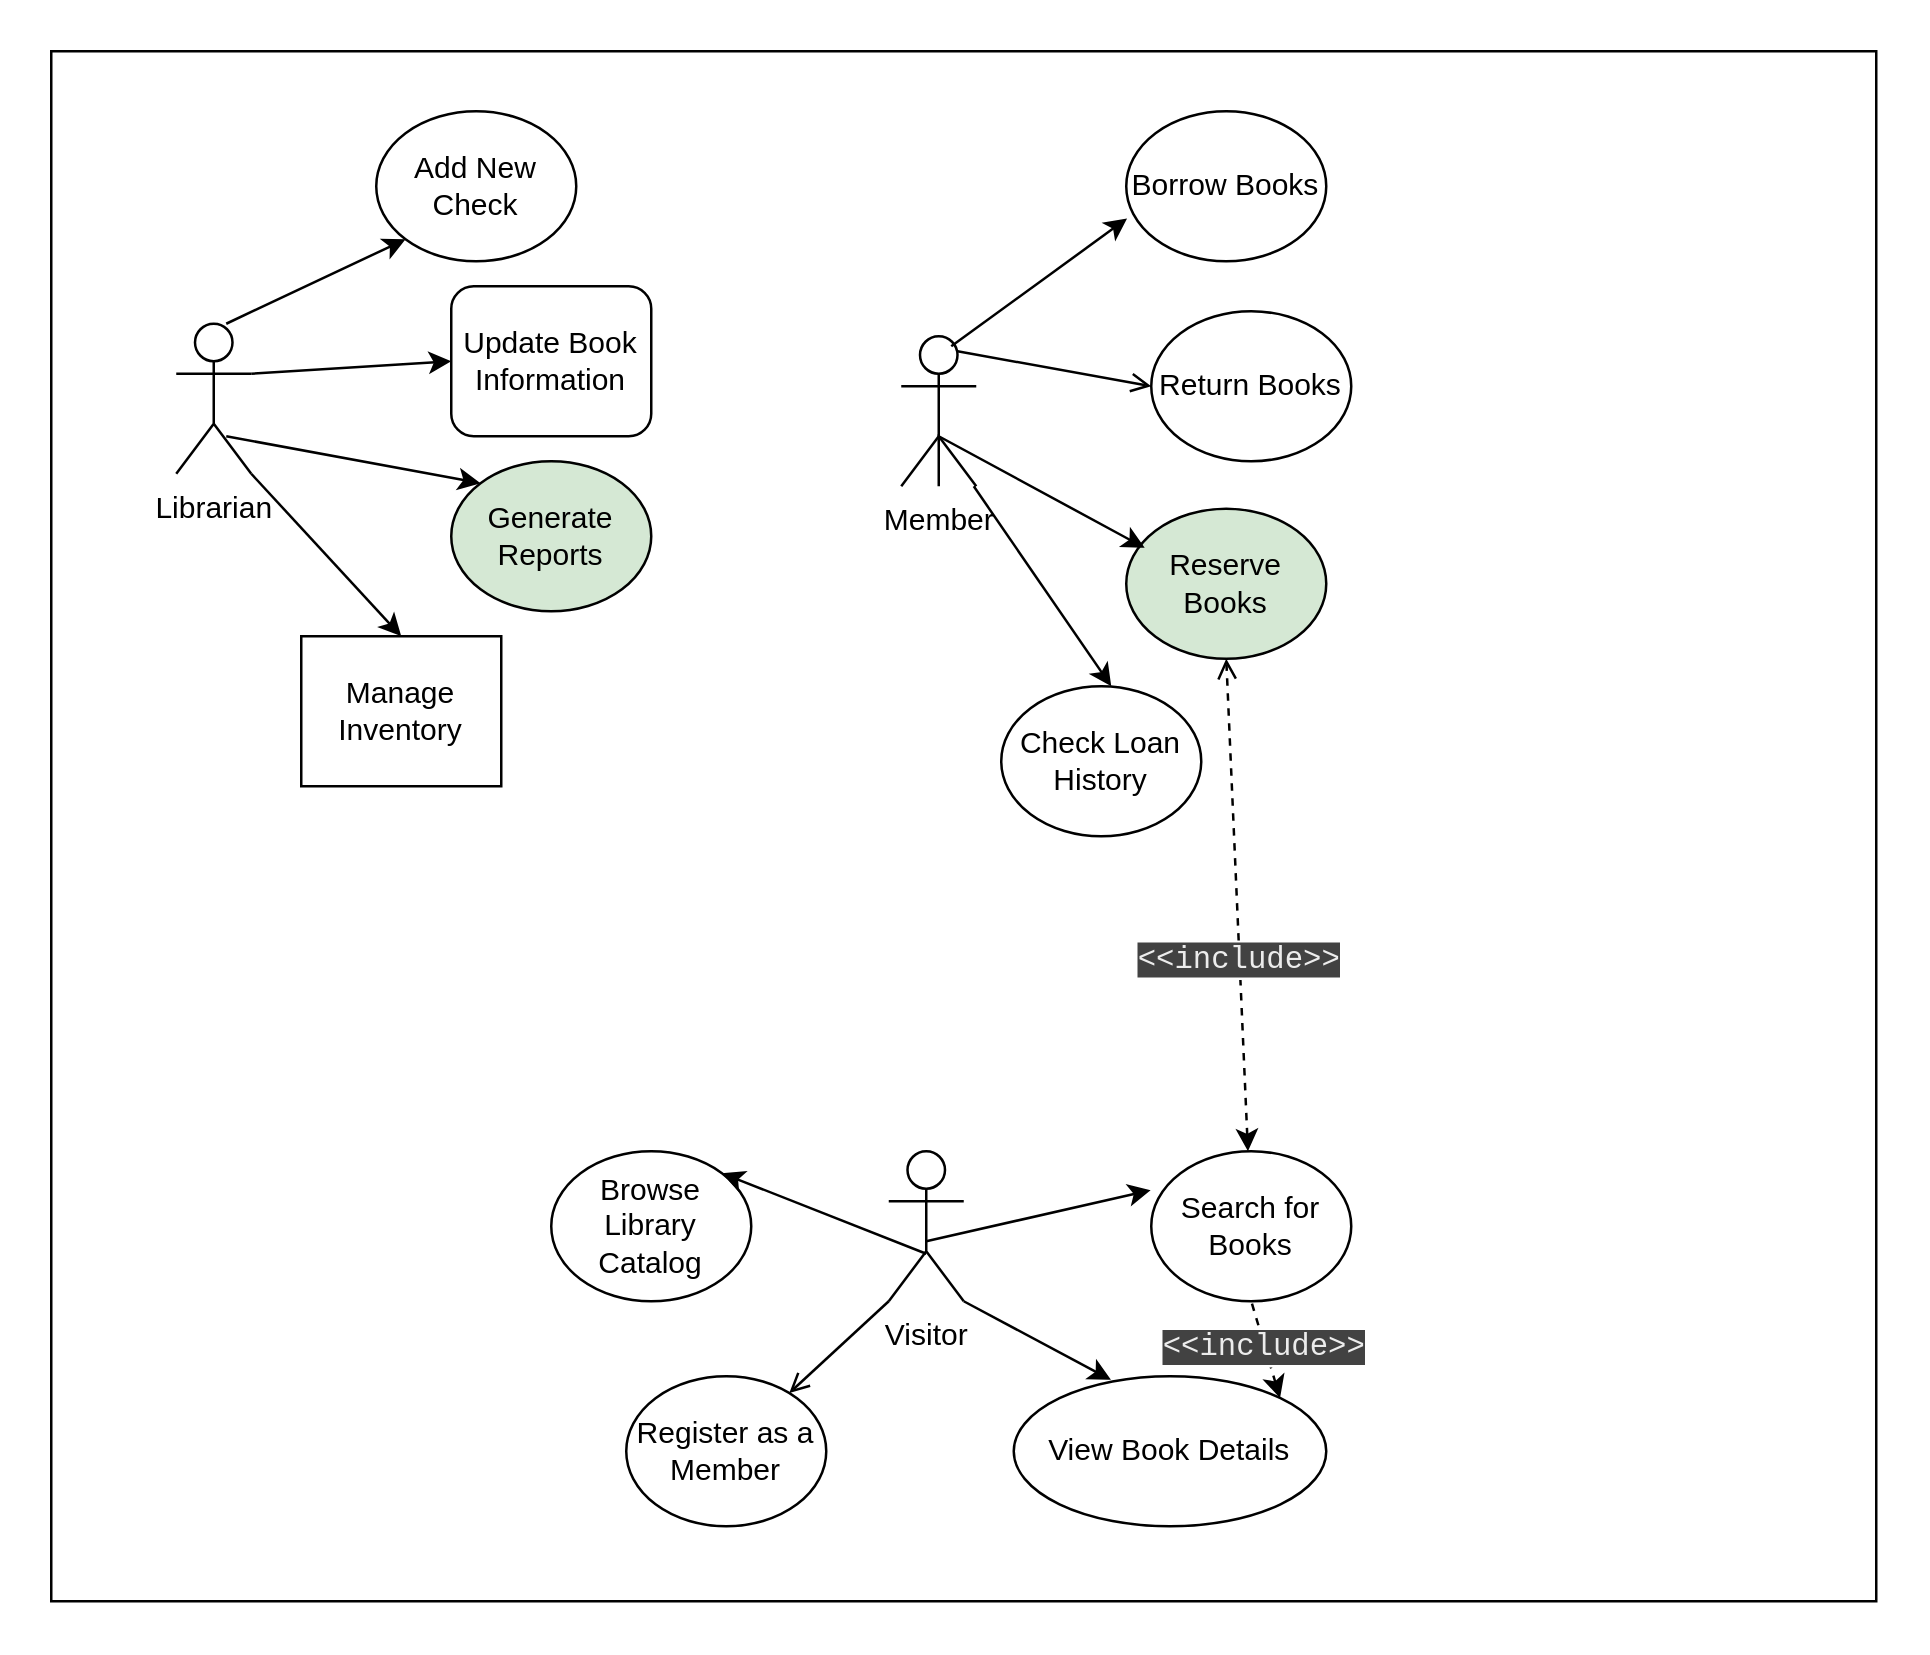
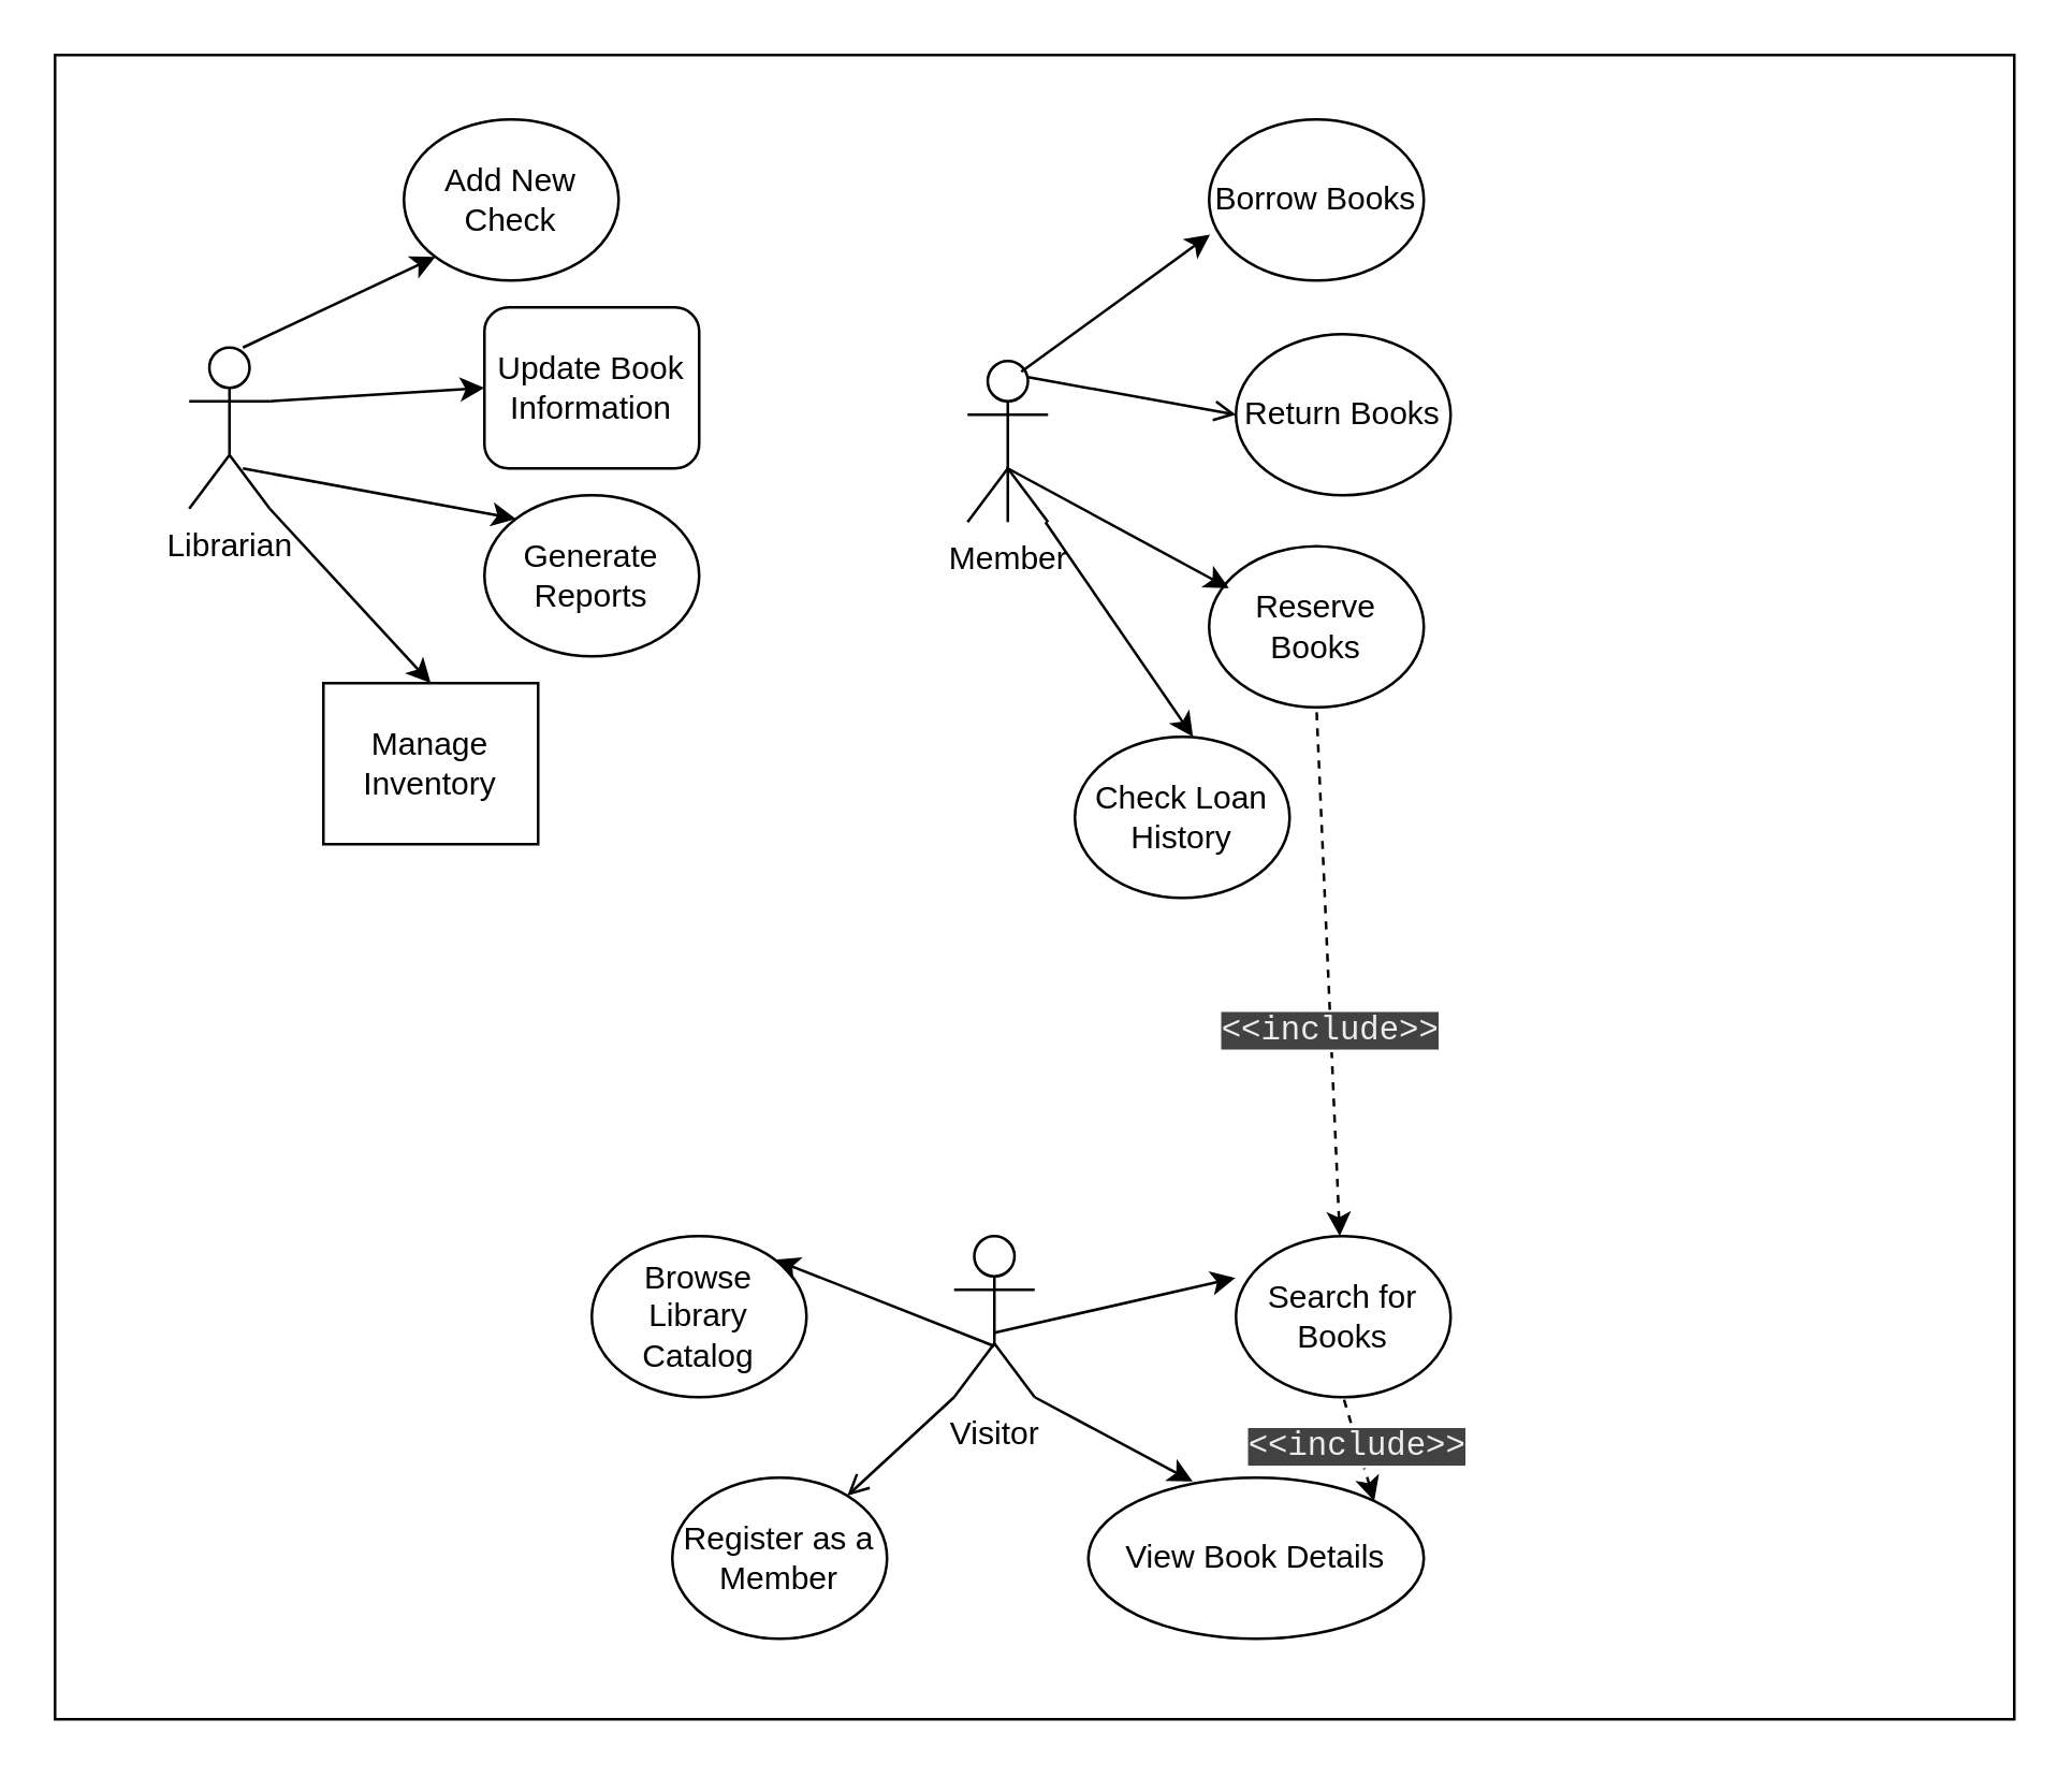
  <mxCell id="0" />
  <mxCell id="1" parent="0" />
  <mxCell id="2" value="" style="rounded=0;whiteSpace=wrap;html=1;" vertex="1" parent="1"><mxGeometry x="20" y="20" width="730" height="620" as="geometry" /></mxCell>
  <mxCell id="3" value="Librarian" style="shape=umlActor;verticalLabelPosition=bottom;verticalAlign=top;html=1;outlineConnect=0;" vertex="1" parent="1"><mxGeometry x="70" y="129" width="30" height="60" as="geometry" /></mxCell>
  <mxCell id="4" value="Member" style="shape=umlActor;verticalLabelPosition=bottom;verticalAlign=top;html=1;outlineConnect=0;" vertex="1" parent="1"><mxGeometry x="360" y="134" width="30" height="60" as="geometry" /></mxCell>
  <mxCell id="5" value="Visitor" style="shape=umlActor;verticalLabelPosition=bottom;verticalAlign=top;html=1;outlineConnect=0;" vertex="1" parent="1"><mxGeometry x="355" y="460" width="30" height="60" as="geometry" /></mxCell>
  <mxCell id="6" value="&lt;p data-pm-slice=&quot;0 0 []&quot;&gt;Update Book Information&lt;/p&gt;" style="whiteSpace=wrap;html=1;rounded=1;" vertex="1" parent="1"><mxGeometry x="180" y="114" width="80" height="60" as="geometry" /></mxCell>
  <mxCell id="7" value="&lt;p data-pm-slice=&quot;0 0 []&quot;&gt;Add New Check&lt;/p&gt;" style="ellipse;whiteSpace=wrap;html=1;" vertex="1" parent="1"><mxGeometry x="150" y="44" width="80" height="60" as="geometry" /></mxCell>
- <mxCell id="8" value="&lt;p data-pm-slice=&quot;0 0 []&quot;&gt;Generate Reports&lt;/p&gt;" style="ellipse;whiteSpace=wrap;html=1;fillColor=#d5e8d4;" vertex="1" parent="1"><mxGeometry x="180" y="184" width="80" height="60" as="geometry" /></mxCell>
+ <mxCell id="8" value="&lt;p data-pm-slice=&quot;0 0 []&quot;&gt;Generate Reports&lt;/p&gt;" style="ellipse;whiteSpace=wrap;html=1;" vertex="1" parent="1"><mxGeometry x="180" y="184" width="80" height="60" as="geometry" /></mxCell>
  <mxCell id="9" value="&lt;p data-pm-slice=&quot;0 0 []&quot;&gt;Manage Inventory&lt;/p&gt;" style="whiteSpace=wrap;html=1;rounded=0;" vertex="1" parent="1"><mxGeometry x="120" y="254" width="80" height="60" as="geometry" /></mxCell>
  <mxCell id="10" value="&lt;p data-pm-slice=&quot;0 0 []&quot;&gt;Borrow Books&lt;/p&gt;" style="ellipse;whiteSpace=wrap;html=1;" vertex="1" parent="1"><mxGeometry x="450" y="44" width="80" height="60" as="geometry" /></mxCell>
  <mxCell id="11" value="&lt;p data-pm-slice=&quot;0 0 []&quot;&gt;Return Books&lt;/p&gt;" style="ellipse;whiteSpace=wrap;html=1;" vertex="1" parent="1"><mxGeometry x="460" y="124" width="80" height="60" as="geometry" /></mxCell>
- <mxCell id="12" value="&lt;p data-pm-slice=&quot;0 0 []&quot;&gt;Reserve Books&lt;/p&gt;" style="ellipse;whiteSpace=wrap;html=1;fillColor=#d5e8d4;" vertex="1" parent="1"><mxGeometry x="450" y="203" width="80" height="60" as="geometry" /></mxCell>
+ <mxCell id="12" value="&lt;p data-pm-slice=&quot;0 0 []&quot;&gt;Reserve Books&lt;/p&gt;" style="ellipse;whiteSpace=wrap;html=1;" vertex="1" parent="1"><mxGeometry x="450" y="203" width="80" height="60" as="geometry" /></mxCell>
  <mxCell id="13" value="&lt;p data-pm-slice=&quot;0 0 []&quot;&gt;Check Loan History&lt;/p&gt;" style="ellipse;whiteSpace=wrap;html=1;" vertex="1" parent="1"><mxGeometry x="400" y="274" width="80" height="60" as="geometry" /></mxCell>
  <mxCell id="14" value="&lt;p data-pm-slice=&quot;0 0 []&quot;&gt;Search for Books&lt;/p&gt;" style="ellipse;whiteSpace=wrap;html=1;" vertex="1" parent="1"><mxGeometry x="460" y="460" width="80" height="60" as="geometry" /></mxCell>
  <mxCell id="15" value="&lt;p data-pm-slice=&quot;0 0 []&quot;&gt;View Book Details&lt;/p&gt;" style="ellipse;whiteSpace=wrap;html=1;" vertex="1" parent="1"><mxGeometry x="405" y="550" width="125" height="60" as="geometry" /></mxCell>
  <mxCell id="16" value="&lt;p data-pm-slice=&quot;0 0 []&quot;&gt;Register as a Member&lt;/p&gt;" style="ellipse;whiteSpace=wrap;html=1;" vertex="1" parent="1"><mxGeometry x="250" y="550" width="80" height="60" as="geometry" /></mxCell>
  <mxCell id="17" value="&lt;p data-pm-slice=&quot;0 0 []&quot;&gt;Browse Library Catalog&lt;/p&gt;" style="ellipse;whiteSpace=wrap;html=1;" vertex="1" parent="1"><mxGeometry x="220" y="460" width="80" height="60" as="geometry" /></mxCell>
  <mxCell id="18" value="" style="endArrow=classic;html=1;rounded=0;entryX=0;entryY=1;entryDx=0;entryDy=0;" edge="1" parent="1" target="7"><mxGeometry width="50" height="50" relative="1" as="geometry"><mxPoint x="90" y="129" as="sourcePoint" /><mxPoint x="140" y="79" as="targetPoint" /></mxGeometry></mxCell>
  <mxCell id="19" value="" style="endArrow=classic;html=1;rounded=0;entryX=0;entryY=0.5;entryDx=0;entryDy=0;" edge="1" parent="1" target="6"><mxGeometry width="50" height="50" relative="1" as="geometry"><mxPoint x="100" y="149" as="sourcePoint" /><mxPoint x="172" y="115" as="targetPoint" /></mxGeometry></mxCell>
  <mxCell id="20" value="" style="endArrow=classic;html=1;rounded=0;entryX=0;entryY=0;entryDx=0;entryDy=0;" edge="1" parent="1" target="8"><mxGeometry width="50" height="50" relative="1" as="geometry"><mxPoint x="90" y="174" as="sourcePoint" /><mxPoint x="162" y="140" as="targetPoint" /></mxGeometry></mxCell>
  <mxCell id="21" value="" style="endArrow=classic;html=1;rounded=0;entryX=0.5;entryY=0;entryDx=0;entryDy=0;" edge="1" parent="1" target="9"><mxGeometry width="50" height="50" relative="1" as="geometry"><mxPoint x="100" y="189" as="sourcePoint" /><mxPoint x="160" y="249" as="targetPoint" /></mxGeometry></mxCell>
  <mxCell id="22" value="" style="endArrow=classic;html=1;rounded=0;entryX=0.004;entryY=0.715;entryDx=0;entryDy=0;entryPerimeter=0;" edge="1" parent="1" target="10"><mxGeometry width="50" height="50" relative="1" as="geometry"><mxPoint x="380" y="138" as="sourcePoint" /><mxPoint x="452" y="104" as="targetPoint" /></mxGeometry></mxCell>
  <mxCell id="23" value="" style="endArrow=open;html=1;rounded=0;entryX=0;entryY=0.5;entryDx=0;entryDy=0;exitX=0.75;exitY=0.1;exitDx=0;exitDy=0;exitPerimeter=0;" edge="1" parent="1" source="4" target="11"><mxGeometry width="50" height="50" relative="1" as="geometry"><mxPoint x="390" y="154" as="sourcePoint" /><mxPoint x="450" y="108" as="targetPoint" /></mxGeometry></mxCell>
  <mxCell id="24" value="" style="endArrow=classic;html=1;rounded=0;" edge="1" parent="1" source="4"><mxGeometry width="50" height="50" relative="1" as="geometry"><mxPoint x="380" y="177" as="sourcePoint" /><mxPoint x="457.384" y="218.633" as="targetPoint" /><Array as="points"><mxPoint x="375" y="174" /></Array></mxGeometry></mxCell>
  <mxCell id="25" value="" style="endArrow=classic;html=1;rounded=0;entryX=0.5;entryY=0;entryDx=0;entryDy=0;" edge="1" parent="1"><mxGeometry width="50" height="50" relative="1" as="geometry"><mxPoint x="389" y="194" as="sourcePoint" /><mxPoint x="444" y="274" as="targetPoint" /></mxGeometry></mxCell>
  <mxCell id="26" value="" style="endArrow=classic;html=1;rounded=0;entryX=1;entryY=0;entryDx=0;entryDy=0;" edge="1" parent="1" target="17"><mxGeometry width="50" height="50" relative="1" as="geometry"><mxPoint x="370" y="501" as="sourcePoint" /><mxPoint x="440" y="450" as="targetPoint" /></mxGeometry></mxCell>
  <mxCell id="27" value="" style="endArrow=classic;html=1;rounded=0;entryX=-0.003;entryY=0.26;entryDx=0;entryDy=0;entryPerimeter=0;" edge="1" parent="1" target="14"><mxGeometry width="50" height="50" relative="1" as="geometry"><mxPoint x="370" y="496" as="sourcePoint" /><mxPoint x="427" y="578" as="targetPoint" /></mxGeometry></mxCell>
  <mxCell id="28" value="" style="endArrow=open;html=1;rounded=0;exitX=0;exitY=1;exitDx=0;exitDy=0;exitPerimeter=0;" edge="1" parent="1" source="5" target="16"><mxGeometry width="50" height="50" relative="1" as="geometry"><mxPoint x="390" y="580" as="sourcePoint" /><mxPoint x="472" y="589" as="targetPoint" /></mxGeometry></mxCell>
- <mxCell id="29" value="" style="endArrow=open;dashed=1;html=1;rounded=0;entryX=0.5;entryY=1;entryDx=0;entryDy=0;startArrow=classic;startFill=1;" edge="1" parent="1" source="14" target="12"><mxGeometry width="50" height="50" relative="1" as="geometry"><mxPoint x="520" y="250" as="sourcePoint" /><mxPoint x="560" y="230" as="targetPoint" /></mxGeometry></mxCell>
+ <mxCell id="29" value="" style="endArrow=none;dashed=1;html=1;rounded=0;entryX=0.5;entryY=1;entryDx=0;entryDy=0;startArrow=classic;startFill=1;" edge="1" parent="1" source="14" target="12"><mxGeometry width="50" height="50" relative="1" as="geometry"><mxPoint x="520" y="250" as="sourcePoint" /><mxPoint x="560" y="230" as="targetPoint" /></mxGeometry></mxCell>
  <mxCell id="30" value="&lt;span style=&quot;color: rgb(236, 236, 236); font-family: ui-monospace, SFMono-Regular, &amp;quot;SF Mono&amp;quot;, Menlo, Consolas, &amp;quot;Liberation Mono&amp;quot;, monospace; font-size: 12.25px; text-align: left; text-wrap-mode: wrap; background-color: rgb(66, 66, 66);&quot;&gt;&amp;lt;&amp;lt;include&amp;gt;&amp;gt;&lt;/span&gt;" style="edgeLabel;html=1;align=center;verticalAlign=middle;resizable=0;points=[];" vertex="1" connectable="0" parent="29"><mxGeometry x="-0.215" y="1" relative="1" as="geometry"><mxPoint as="offset" /></mxGeometry></mxCell>
  <mxCell id="31" value="" style="endArrow=classic;html=1;rounded=0;exitX=0;exitY=1;exitDx=0;exitDy=0;exitPerimeter=0;entryX=0.311;entryY=0.024;entryDx=0;entryDy=0;entryPerimeter=0;" edge="1" parent="1" target="15"><mxGeometry width="50" height="50" relative="1" as="geometry"><mxPoint x="385" y="520" as="sourcePoint" /><mxPoint x="323" y="586" as="targetPoint" /></mxGeometry></mxCell>
  <mxCell id="32" value="" style="endArrow=none;dashed=1;html=1;rounded=0;entryX=0.5;entryY=1;entryDx=0;entryDy=0;exitX=1;exitY=0;exitDx=0;exitDy=0;startArrow=classic;startFill=1;" edge="1" parent="1" source="15" target="14"><mxGeometry width="50" height="50" relative="1" as="geometry"><mxPoint x="510" y="701" as="sourcePoint" /><mxPoint x="518" y="540" as="targetPoint" /></mxGeometry></mxCell>
  <mxCell id="33" value="&lt;span style=&quot;color: rgb(236, 236, 236); font-family: ui-monospace, SFMono-Regular, &amp;quot;SF Mono&amp;quot;, Menlo, Consolas, &amp;quot;Liberation Mono&amp;quot;, monospace; font-size: 12.25px; text-align: left; text-wrap-mode: wrap; background-color: rgb(66, 66, 66);&quot;&gt;&amp;lt;&amp;lt;include&amp;gt;&amp;gt;&lt;/span&gt;" style="edgeLabel;html=1;align=center;verticalAlign=middle;resizable=0;points=[];" vertex="1" connectable="0" parent="32"><mxGeometry x="0.093" y="2" relative="1" as="geometry"><mxPoint x="1" as="offset" /></mxGeometry></mxCell>
